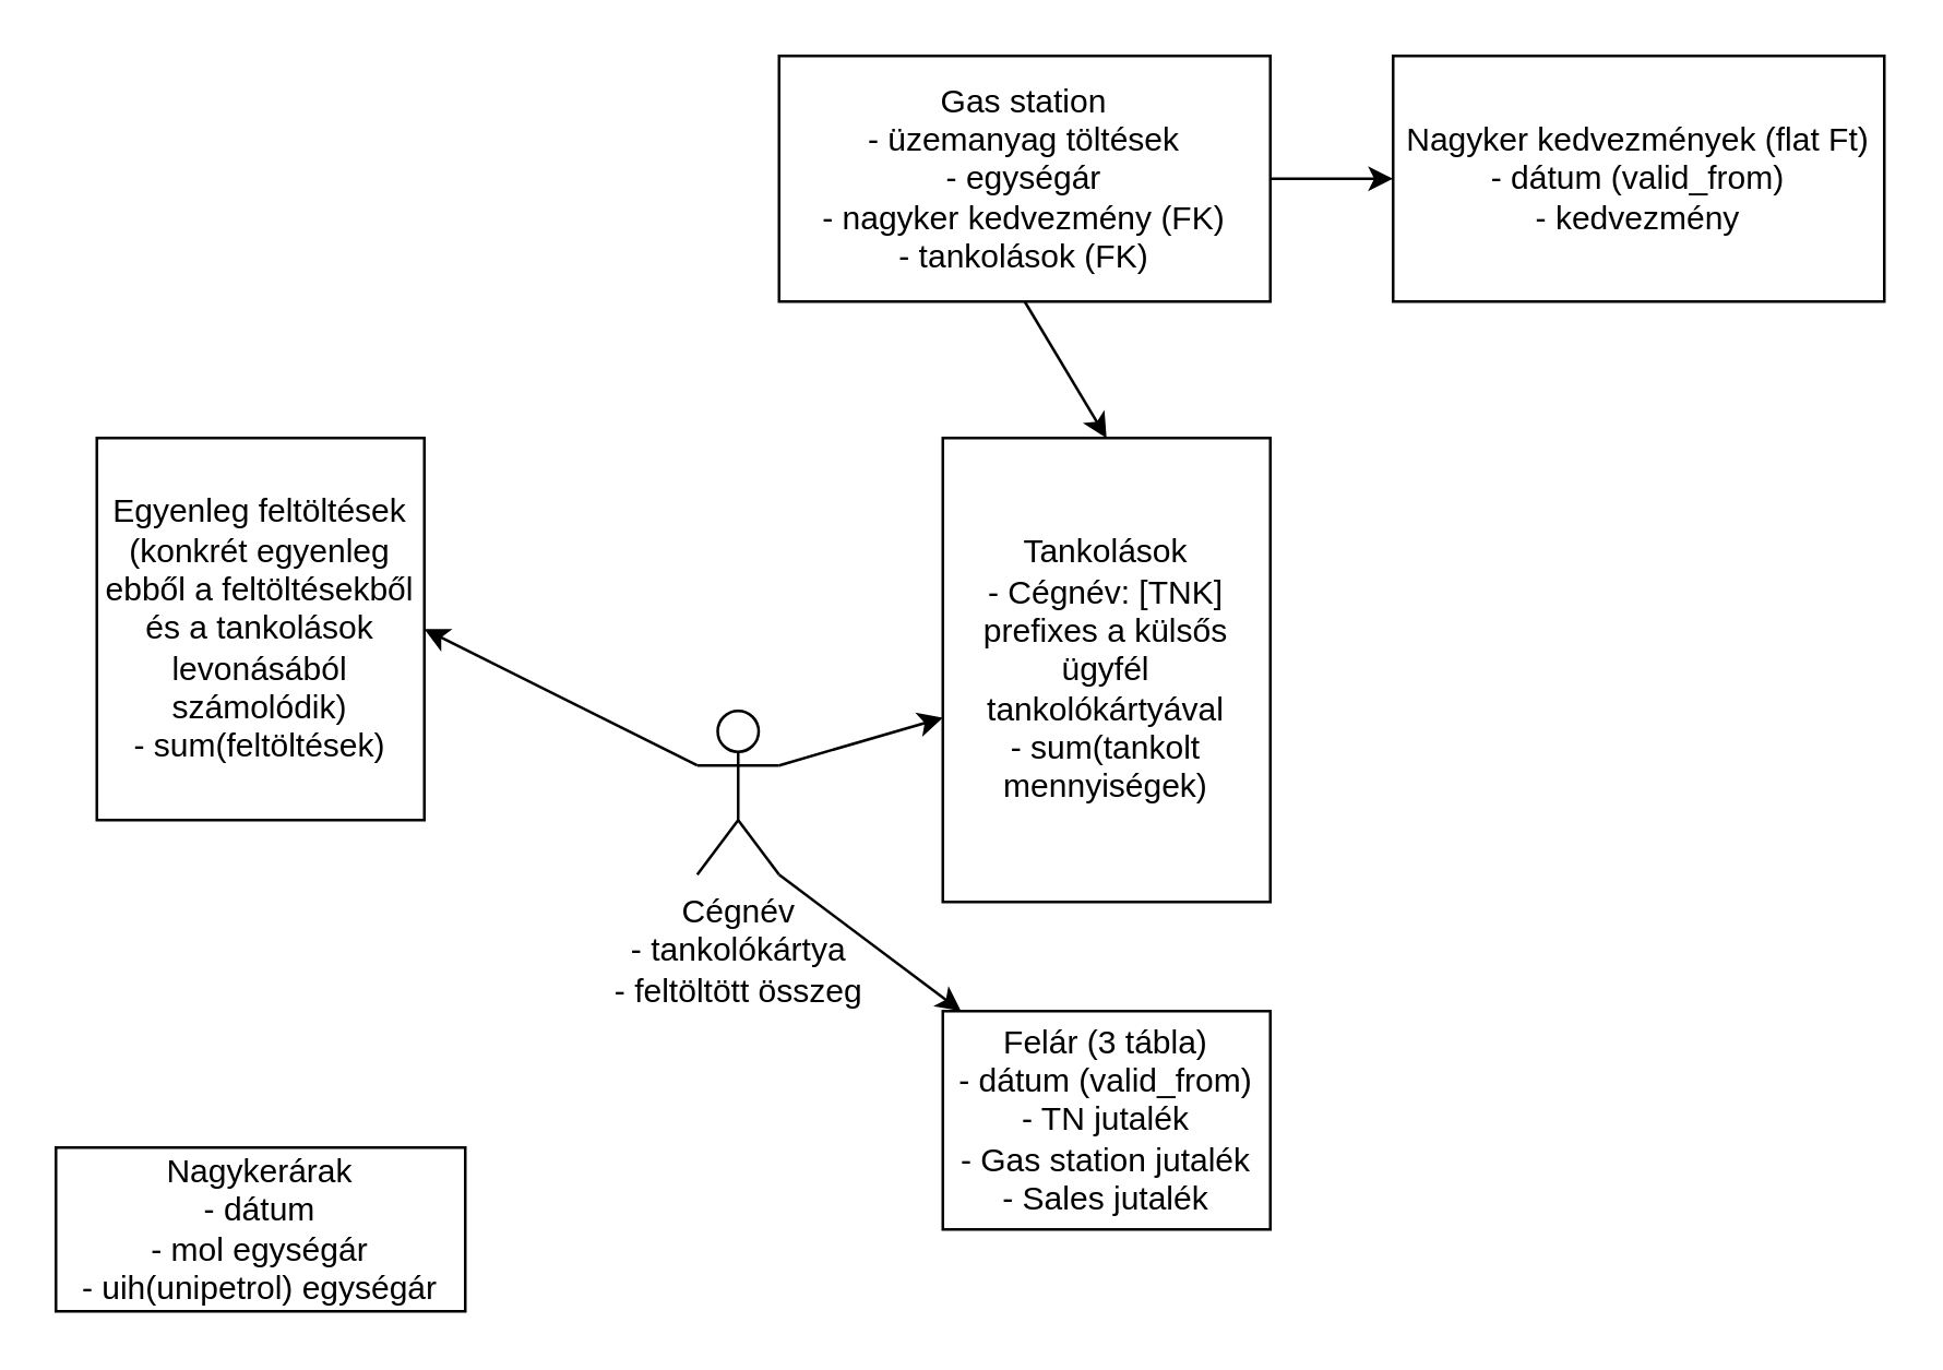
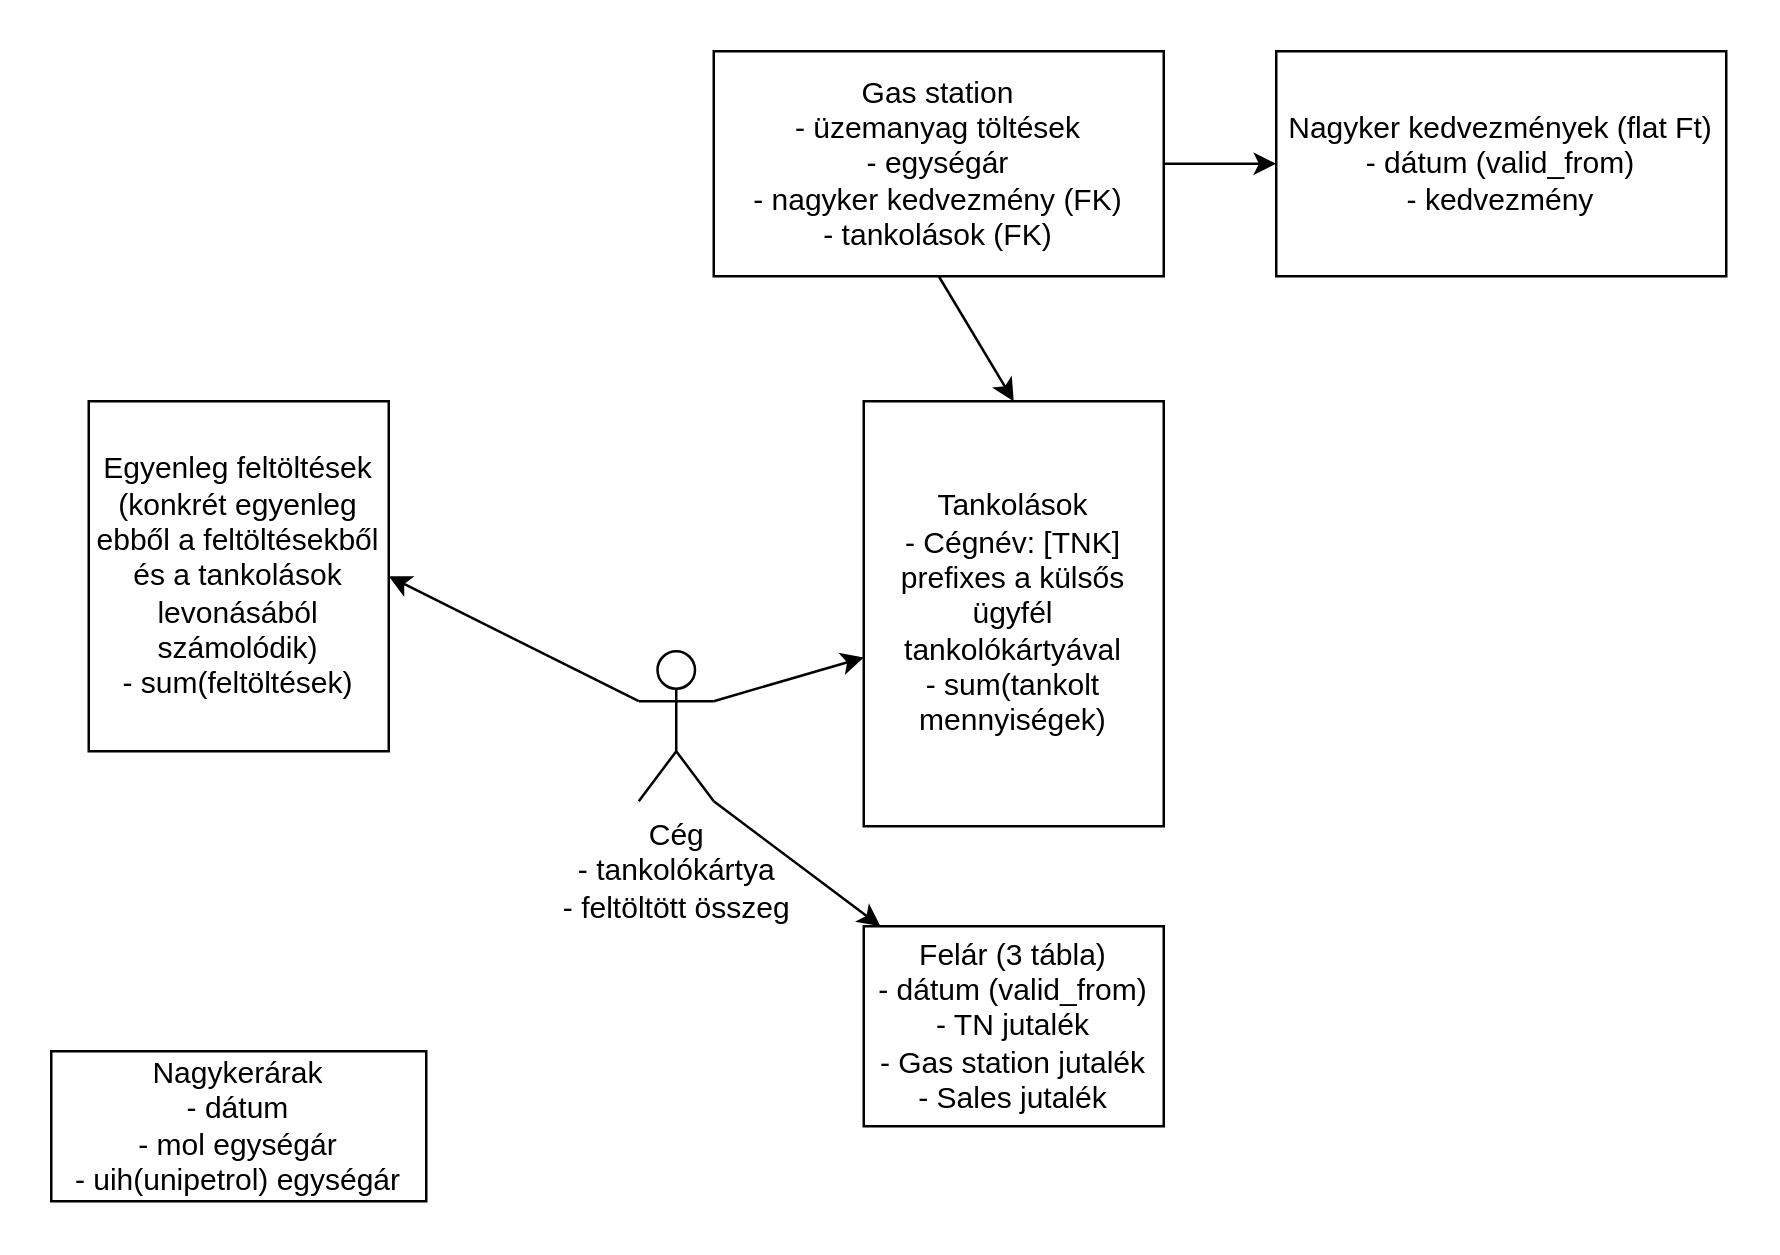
  <mxCell id="0" />
  <mxCell id="1" parent="0" />
  <mxCell id="2" value="" style="edgeStyle=none;html=1;entryX=0;entryY=0.5;entryDx=0;entryDy=0;" edge="1" parent="1" source="3" target="12"><mxGeometry relative="1" as="geometry"><mxPoint x="485" y="65" as="targetPoint" /></mxGeometry></mxCell>
  <mxCell id="3" value="Gas station&lt;br&gt;- üzemanyag töltések&lt;br&gt;- egységár&lt;br&gt;- nagyker kedvezmény (FK)&lt;br&gt;- tankolások (FK)" style="rounded=0;whiteSpace=wrap;html=1;" vertex="1" parent="1"><mxGeometry x="285" y="20" width="180" height="90" as="geometry" /></mxCell>
  <mxCell id="4" value="" style="edgeStyle=none;html=1;exitX=1;exitY=0.333;exitDx=0;exitDy=0;exitPerimeter=0;" edge="1" parent="1" source="7" target="9"><mxGeometry relative="1" as="geometry" /></mxCell>
  <mxCell id="5" style="edgeStyle=none;html=1;exitX=1;exitY=1;exitDx=0;exitDy=0;exitPerimeter=0;" edge="1" parent="1" source="7" target="13"><mxGeometry relative="1" as="geometry" /></mxCell>
  <mxCell id="6" style="edgeStyle=none;html=1;exitX=0;exitY=0.333;exitDx=0;exitDy=0;exitPerimeter=0;entryX=1;entryY=0.5;entryDx=0;entryDy=0;" edge="1" parent="1" source="7" target="10"><mxGeometry relative="1" as="geometry" /></mxCell>
- <mxCell id="7" value="Cégnév&lt;br&gt;- tankolókártya&lt;br&gt;- feltöltött összeg" style="shape=umlActor;verticalLabelPosition=bottom;verticalAlign=top;html=1;outlineConnect=0;" vertex="1" parent="1"><mxGeometry x="255" y="260" width="30" height="60" as="geometry" /></mxCell>
+ <mxCell id="7" value="Cég&lt;br&gt;- tankolókártya&lt;br&gt;- feltöltött összeg" style="shape=umlActor;verticalLabelPosition=bottom;verticalAlign=top;html=1;outlineConnect=0;" vertex="1" parent="1"><mxGeometry x="255" y="260" width="30" height="60" as="geometry" /></mxCell>
  <mxCell id="8" value="" style="edgeStyle=none;html=1;exitX=0.5;exitY=1;exitDx=0;exitDy=0;entryX=0.5;entryY=0;entryDx=0;entryDy=0;" edge="1" parent="1" source="3" target="9"><mxGeometry relative="1" as="geometry"><mxPoint x="465" y="120" as="targetPoint" /></mxGeometry></mxCell>
  <mxCell id="9" value="Tankolások&lt;br&gt;- Cégnév: [TNK] prefixes a külsős ügyfél tankolókártyával&lt;br&gt;- sum(tankolt mennyiségek)" style="rounded=0;whiteSpace=wrap;html=1;" vertex="1" parent="1"><mxGeometry x="345" y="160" width="120" height="170" as="geometry" /></mxCell>
  <mxCell id="10" value="Egyenleg feltöltések&lt;br&gt;(konkrét egyenleg ebből a feltöltésekből és a tankolások levonásából számolódik)&lt;br&gt;- sum(feltöltések)&lt;br&gt;" style="rounded=0;whiteSpace=wrap;html=1;" vertex="1" parent="1"><mxGeometry x="35" y="160" width="120" height="140" as="geometry" /></mxCell>
  <mxCell id="11" value="Nagykerárak&lt;br&gt;- dátum&lt;br&gt;- mol egységár&lt;br&gt;- uih(unipetrol) egységár&lt;br&gt;" style="rounded=0;whiteSpace=wrap;html=1;" vertex="1" parent="1"><mxGeometry x="20" y="420" width="150" height="60" as="geometry" /></mxCell>
  <mxCell id="12" value="Nagyker kedvezmények (flat Ft)&lt;br&gt;- dátum (valid_from)&lt;br&gt;- kedvezmény" style="rounded=0;whiteSpace=wrap;html=1;" vertex="1" parent="1"><mxGeometry x="510" y="20" width="180" height="90" as="geometry" /></mxCell>
  <mxCell id="13" value="Felár (3 tábla)&lt;br&gt;- dátum (valid_from)&lt;br&gt;- TN jutalék&lt;br&gt;- Gas station jutalék&lt;br&gt;- Sales jutalék" style="rounded=0;whiteSpace=wrap;html=1;" vertex="1" parent="1"><mxGeometry x="345" y="370" width="120" height="80" as="geometry" /></mxCell>
